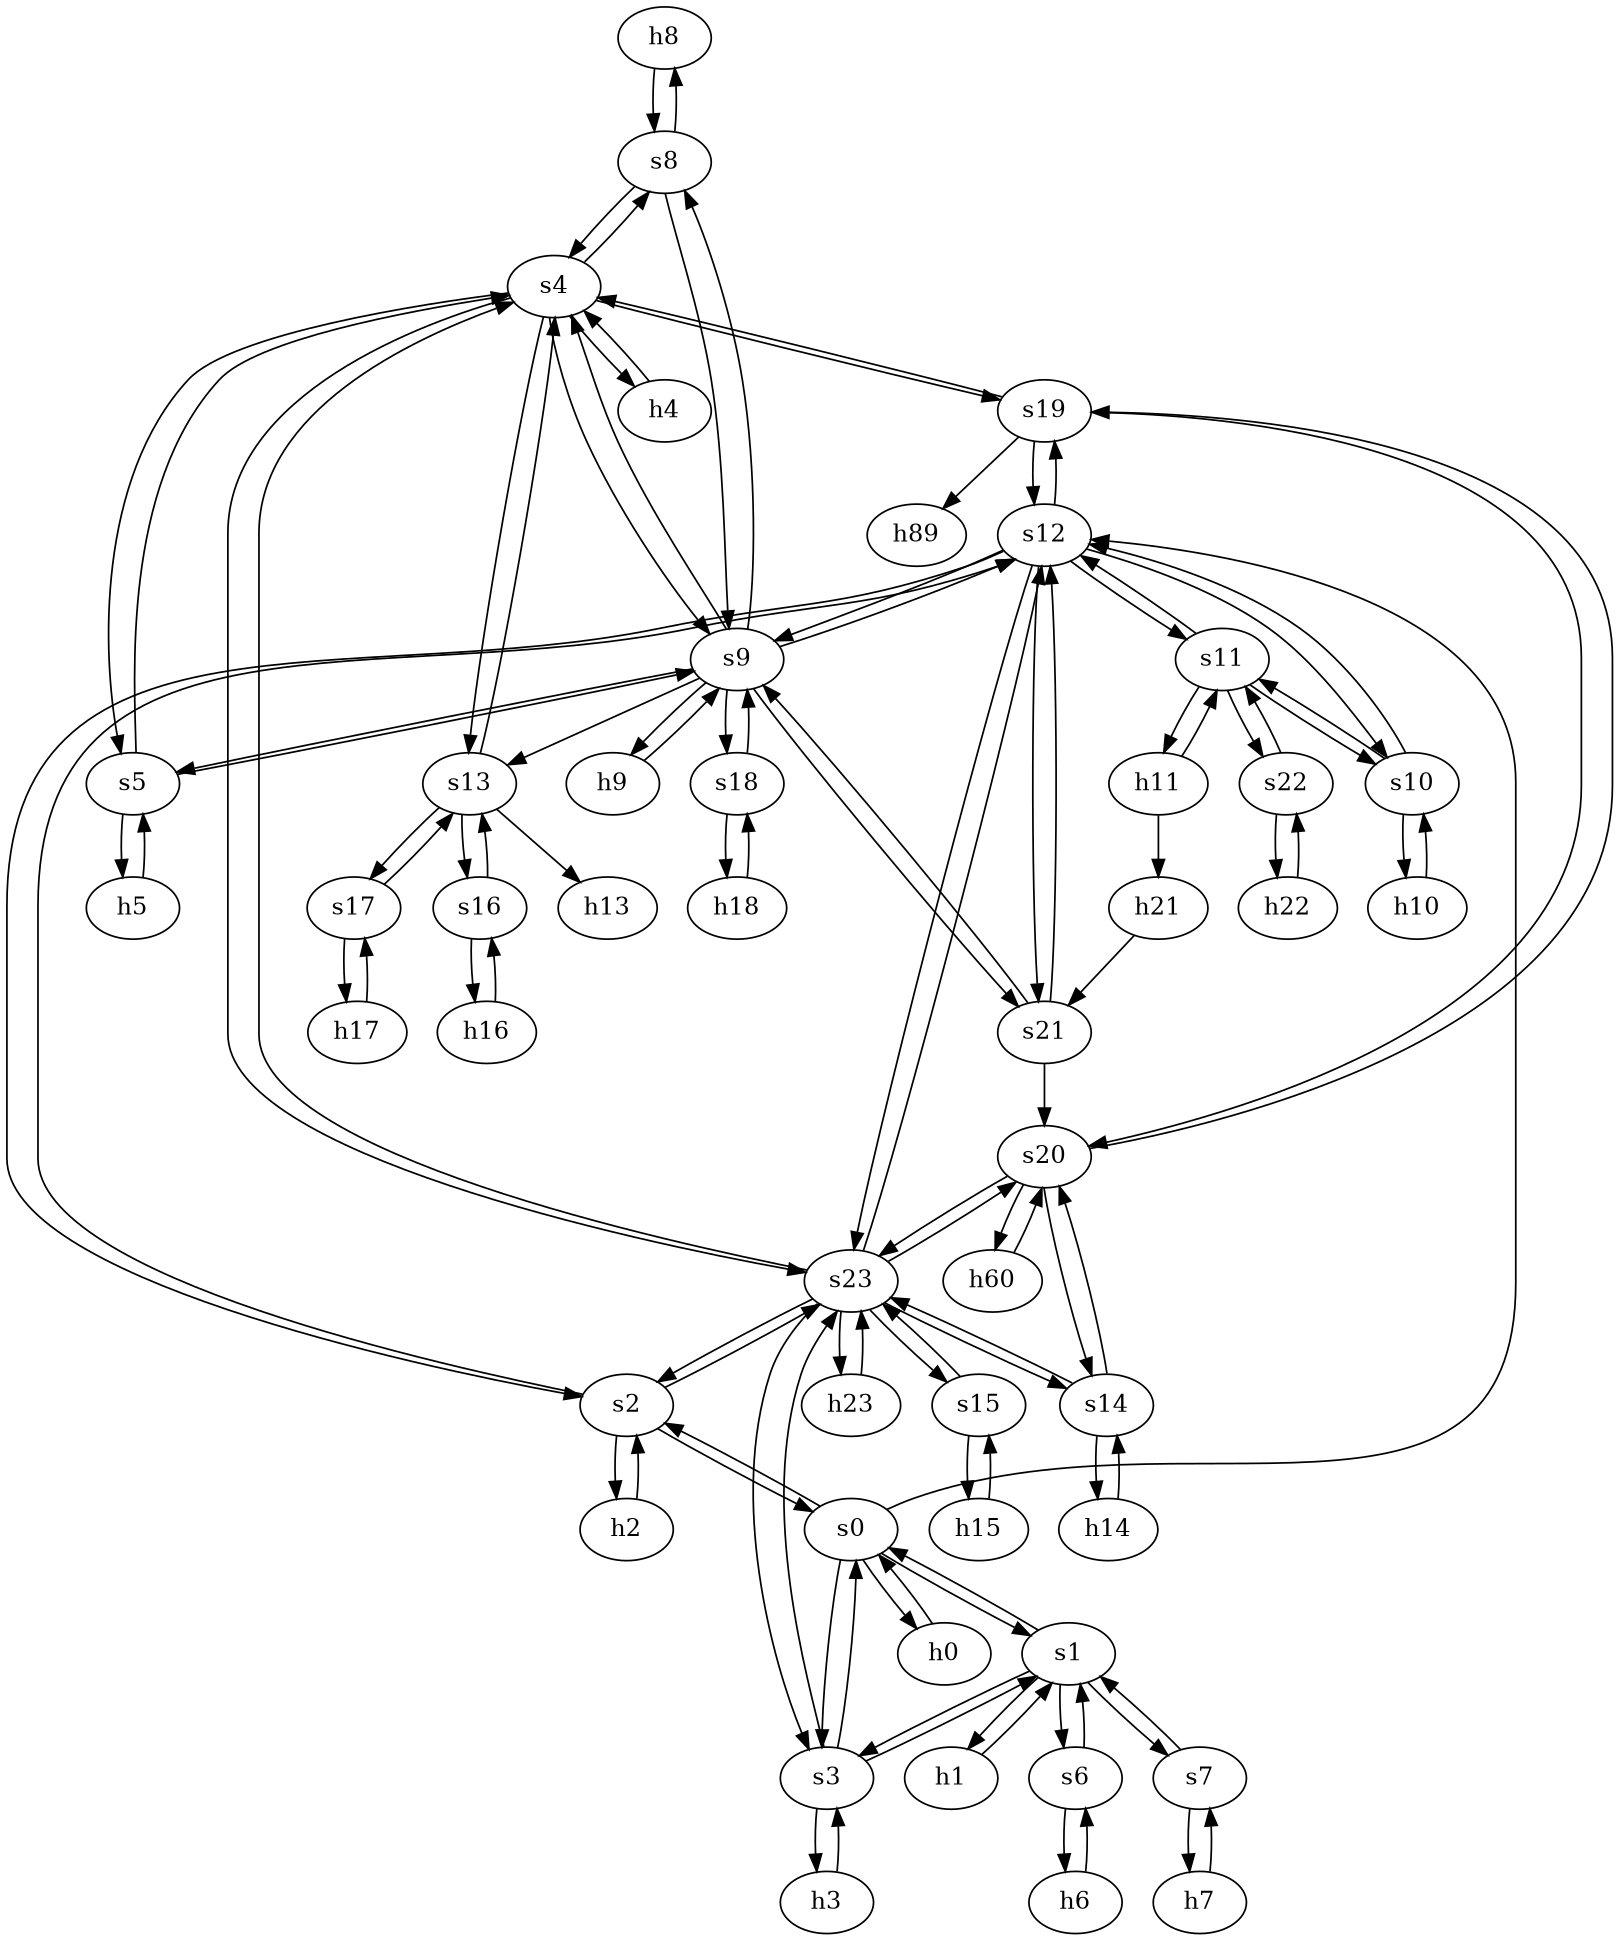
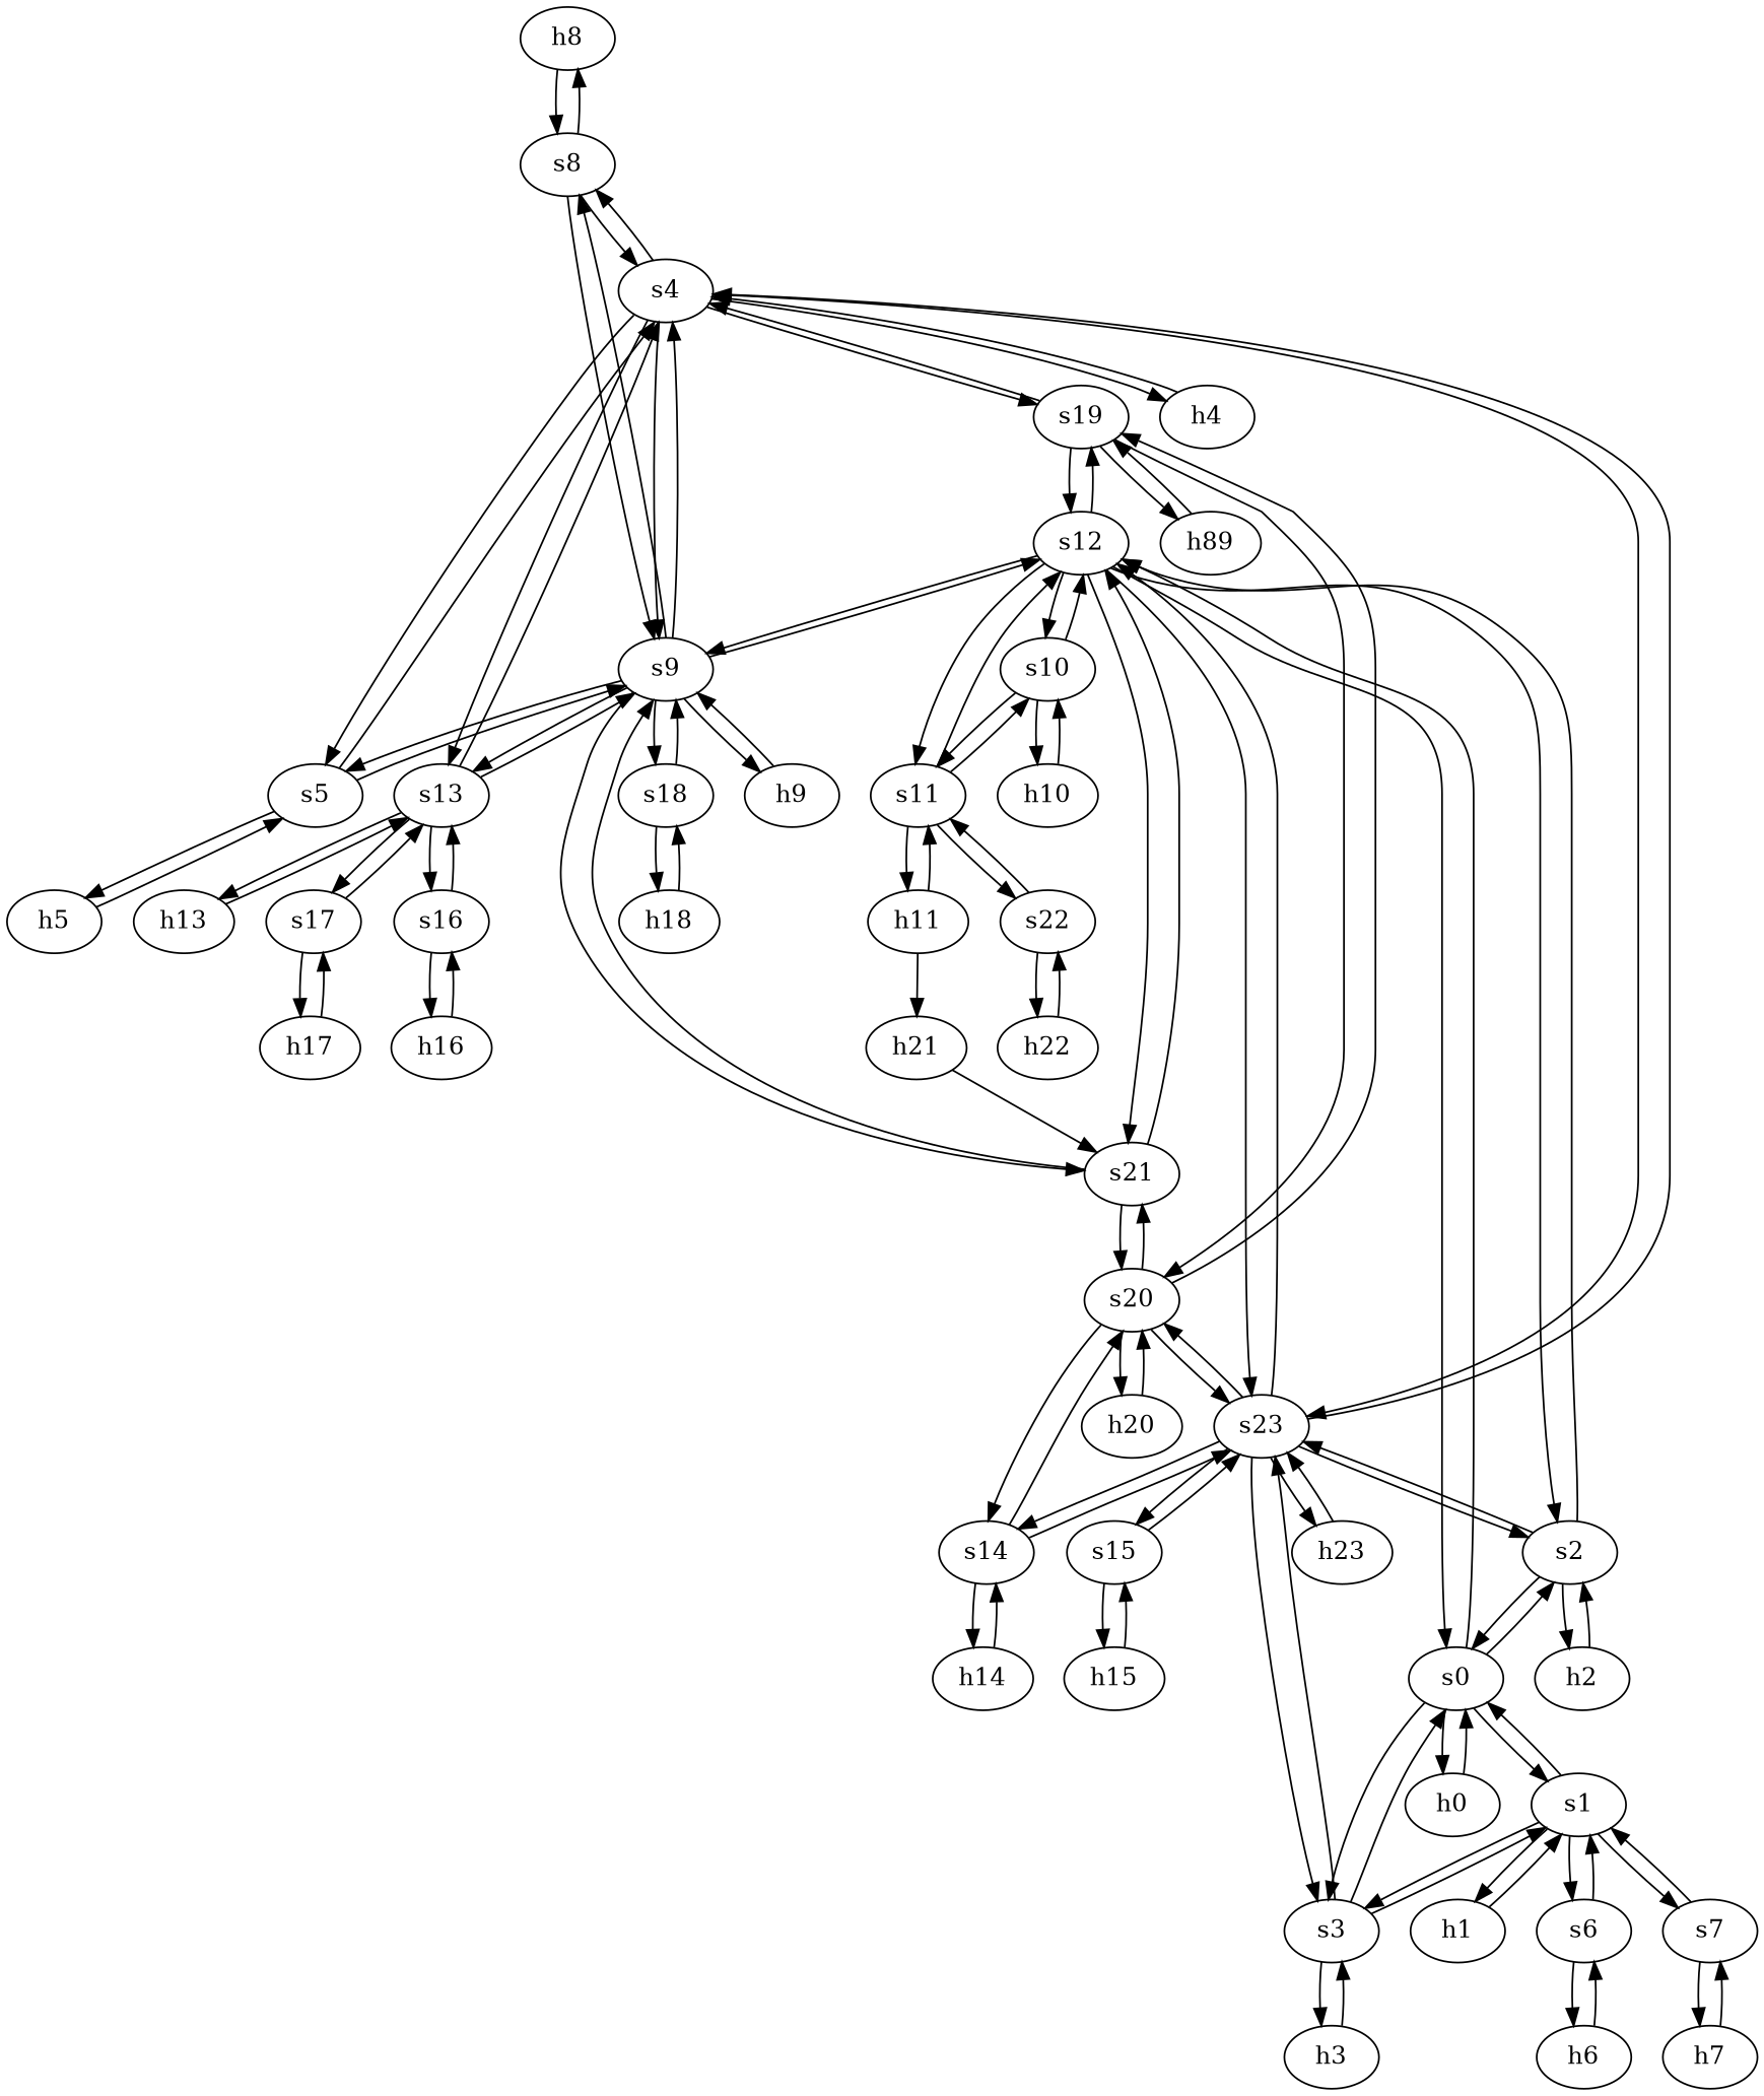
  strict digraph {
    node [type=switch]
    edge [capacity="1Gbps" cost=1 dst_port=1 src_port=1]
    h8 [ip="111.0.8.8" mac="00:00:00:00:8:8" type=host]
    s8
    s9
    s4
    h9 [ip="111.0.9.9" mac="00:00:00:00:9:9" type=host]
    s5
    s21
    s12
    s13
    s18
    s23
    h4 [ip="111.0.4.4" mac="00:00:00:00:4:4" type=host]
    s19
    h5 [ip="111.0.5.5" mac="00:00:00:00:5:5" type=host]
    s20
    s2
    s0
    s11
    s10
    s17
    s16
    h13 [ip="111.0.13.13" mac="00:00:00:00:13:13" type=host]
    h18 [ip="111.0.18.18" mac="00:00:00:00:18:18" type=host]
    h2 [ip="111.0.2.2" mac="00:00:00:00:2:2" type=host]
    s3
    s1
    h0 [ip="111.0.0.0" mac="00:00:00:00:0:0" type=host]
    h23 [ip="111.0.23.23" mac="00:00:00:00:23:23" type=host]
    s15
    s14
    h3 [ip="111.0.3.3" mac="00:00:00:00:3:3" type=host]
    h1 [ip="111.0.1.1" mac="00:00:00:00:1:1" type=host]
    s6
    s7
    h6 [ip="111.0.6.6" mac="00:00:00:00:6:6" type=host]
    h7 [ip="111.0.7.7" mac="00:00:00:00:7:7" type=host]
    n37 [ip="111.0.19.19" label=h89 mac="00:00:00:00:19:19" type=host]
-   h20 [ip="111.0.20.20" mac="00:00:00:00:20:20" type=host label=h60]
+   h20 [ip="111.0.20.20" mac="00:00:00:00:20:20" type=host]
    h15 [ip="111.0.15.15" mac="00:00:00:00:15:15" type=host]
    h14 [ip="111.0.14.14" mac="00:00:00:00:14:14" type=host]
    h22 [ip="111.0.22.22" mac="00:00:00:00:22:22" type=host]
    s22
    h11 [ip="111.0.11.11" mac="00:00:00:00:11:11" type=host]
    h21 [ip="111.0.21.21" mac="00:00:00:00:21:21" type=host]
    h10 [ip="111.0.10.10" mac="00:00:00:00:10:10" type=host]
    h17 [ip="111.0.17.17" mac="00:00:00:00:17:17" type=host]
    h16 [ip="111.0.16.16" mac="00:00:00:00:16:16" type=host]
    h8 -> s8
    s8 -> h8
    s8 -> s9 [dst_port=4 src_port=3]
    s8 -> s4 [dst_port=3 src_port=2]
    s9 -> s8 [dst_port=3 src_port=4]
    s9 -> s4 [dst_port=4 src_port=2]
    s9 -> h9
    s9 -> s5 [dst_port=3 src_port=3]
    s9 -> s21 [dst_port=2 src_port=8]
    s9 -> s12 [dst_port=4 src_port=5]
    s9 -> s13 [dst_port=3 src_port=6]
    s9 -> s18 [dst_port=2 src_port=7]
    s4 -> s8 [dst_port=2 src_port=3]
    s4 -> s9 [dst_port=2 src_port=4]
    s4 -> s5 [dst_port=2 src_port=2]
    s4 -> s13 [dst_port=2 src_port=5]
    s4 -> s23 [dst_port=4 src_port=7]
    s4 -> h4
    s4 -> s19 [dst_port=2 src_port=6]
    h9 -> s9
    s5 -> s9 [dst_port=3 src_port=3]
    s5 -> s4 [dst_port=2 src_port=2]
    s5 -> h5
    s21 -> s9 [dst_port=8 src_port=2]
    s21 -> s12 [dst_port=8 src_port=3]
    s21 -> s20 [dst_port=4 src_port=4]
    s12 -> s9 [dst_port=5 src_port=4]
    s12 -> s21 [dst_port=3 src_port=8]
    s12 -> s23 [dst_port=5 src_port=9]
    s12 -> s19 [dst_port=3 src_port=7]
    s12 -> s2 [dst_port=3 src_port=3]
+   s12 -> s0 [dst_port=5 src_port=2]
    s12 -> s11 [dst_port=3 src_port=6]
    s12 -> s10 [dst_port=3 src_port=5]
+   s13 -> s9 [dst_port=6 src_port=3]
    s13 -> s4 [dst_port=5 src_port=2]
    s13 -> s17 [dst_port=2 src_port=5]
    s13 -> s16 [dst_port=2 src_port=4]
    s13 -> h13
    s18 -> s9 [dst_port=7 src_port=2]
    s18 -> h18
    s23 -> s4 [dst_port=7 src_port=4]
    s23 -> s12 [dst_port=9 src_port=5]
    s23 -> s20 [dst_port=5 src_port=8]
    s23 -> s2 [dst_port=4 src_port=2]
    s23 -> s3 [dst_port=4 src_port=3]
    s23 -> h23
    s23 -> s15 [dst_port=2 src_port=7]
    s23 -> s14 [dst_port=3 src_port=6]
    h4 -> s4
    s19 -> s4 [dst_port=6 src_port=2]
    s19 -> s12 [dst_port=7 src_port=3]
    s19 -> s20 [dst_port=3 src_port=4]
    s19 -> n37
    h5 -> s5
+   s20 -> s21 [dst_port=4 src_port=4]
    s20 -> s23 [dst_port=8 src_port=5]
    s20 -> s19 [dst_port=4 src_port=3]
    s20 -> s14 [dst_port=2 src_port=2]
    s20 -> h20
    s2 -> s12 [dst_port=3 src_port=3]
    s2 -> s23 [dst_port=2 src_port=4]
    s2 -> s0 [dst_port=3 src_port=2]
    s2 -> h2
    s0 -> s12 [dst_port=2 src_port=5]
    s0 -> s2 [dst_port=2 src_port=3]
    s0 -> s3 [dst_port=2 src_port=4]
    s0 -> s1 [dst_port=2 src_port=2]
    s0 -> h0
    s11 -> s12 [dst_port=6 src_port=3]
    s11 -> s10 [dst_port=2 src_port=2]
    s11 -> s22 [dst_port=2 src_port=4]
    s11 -> h11
    s10 -> s12 [dst_port=5 src_port=3]
    s10 -> s11 [dst_port=2 src_port=2]
    s10 -> h10
    s17 -> s13 [dst_port=5 src_port=2]
    s17 -> h17
    s16 -> s13 [dst_port=4 src_port=2]
    s16 -> h16
+   h13 -> s13
    h18 -> s18
    h2 -> s2
    s3 -> s23 [dst_port=3 src_port=4]
    s3 -> s0 [dst_port=4 src_port=2]
    s3 -> s1 [dst_port=3 src_port=3]
    s3 -> h3
    s1 -> s0 [dst_port=2 src_port=2]
    s1 -> s3 [dst_port=3 src_port=3]
    s1 -> h1
    s1 -> s6 [dst_port=2 src_port=4]
    s1 -> s7 [dst_port=2 src_port=5]
    h0 -> s0
    h23 -> s23
    s15 -> s23 [dst_port=7 src_port=2]
    s15 -> h15
    s14 -> s23 [dst_port=6 src_port=3]
    s14 -> s20 [dst_port=2 src_port=2]
    s14 -> h14
    h3 -> s3
    h1 -> s1
    s6 -> s1 [dst_port=4 src_port=2]
    s6 -> h6
    s7 -> s1 [dst_port=5 src_port=2]
    s7 -> h7
    h6 -> s6
    h7 -> s7
+   n37 -> s19
    h20 -> s20
    h15 -> s15
    h14 -> s14
    h22 -> s22
    s22 -> s11 [dst_port=4 src_port=2]
    s22 -> h22
    h11 -> s11
    h11 -> h21
    h21 -> s21
    h10 -> s10
    h17 -> s17
    h16 -> s16
  }
